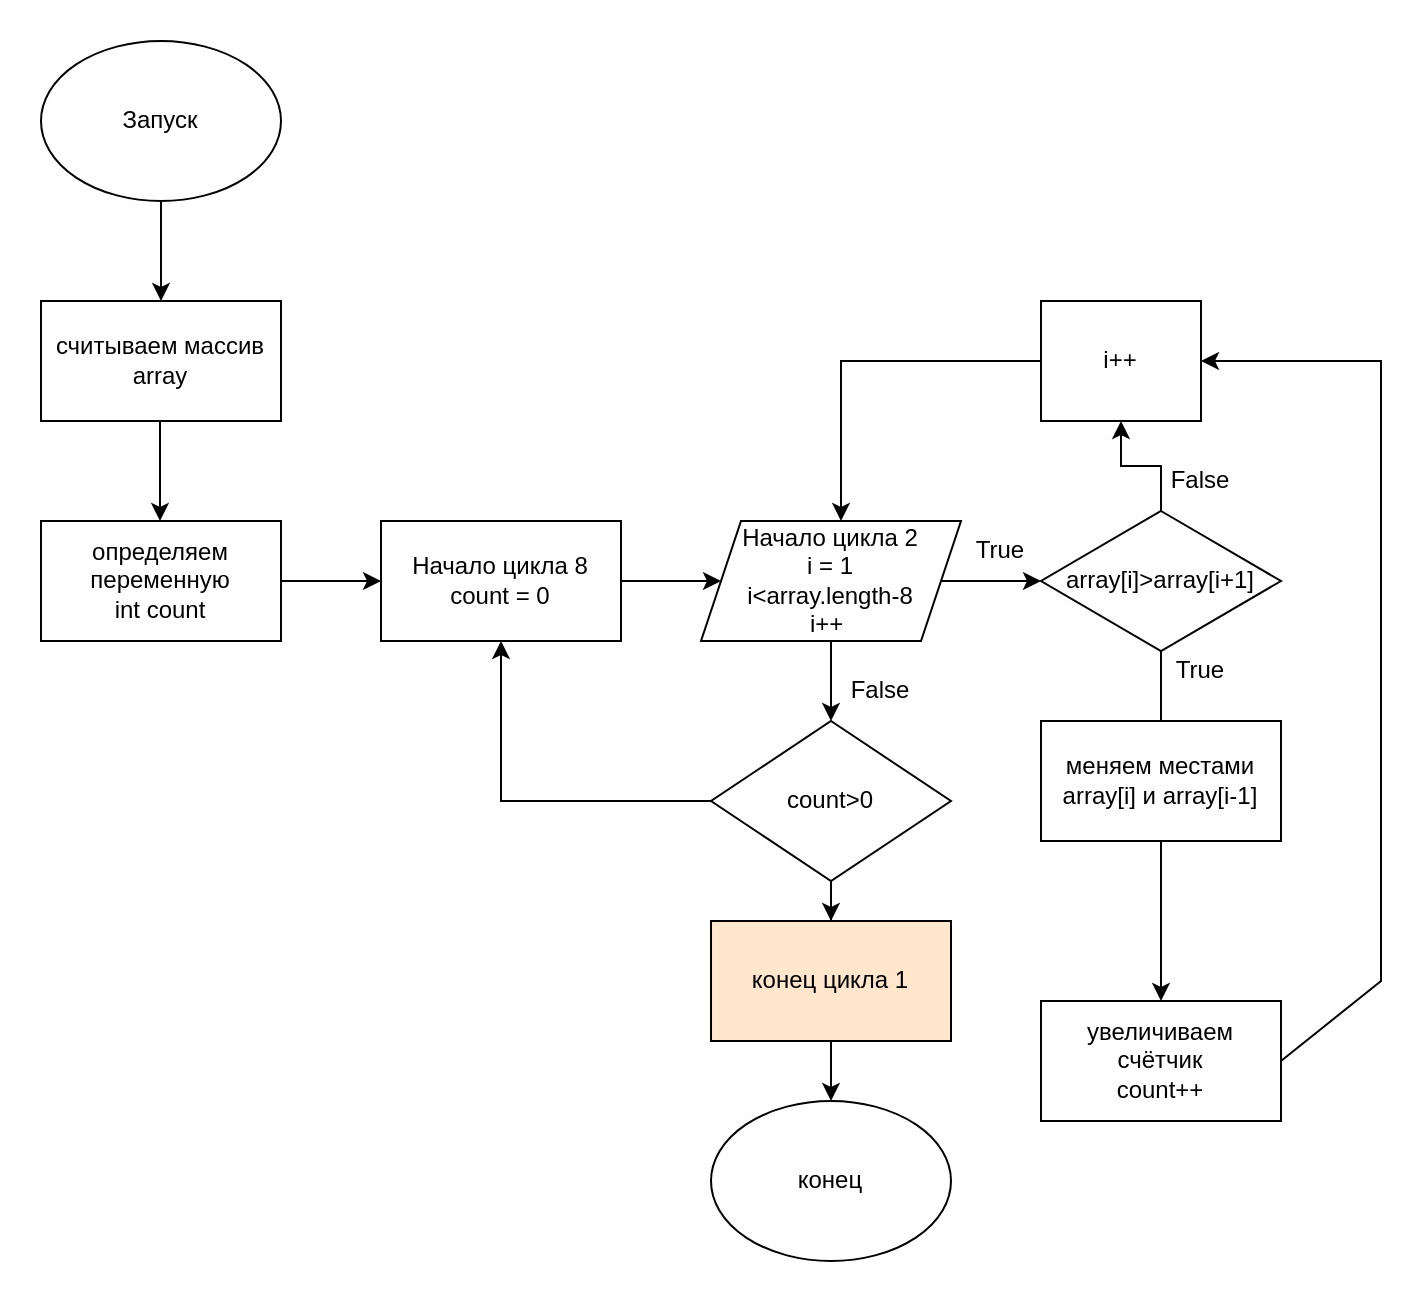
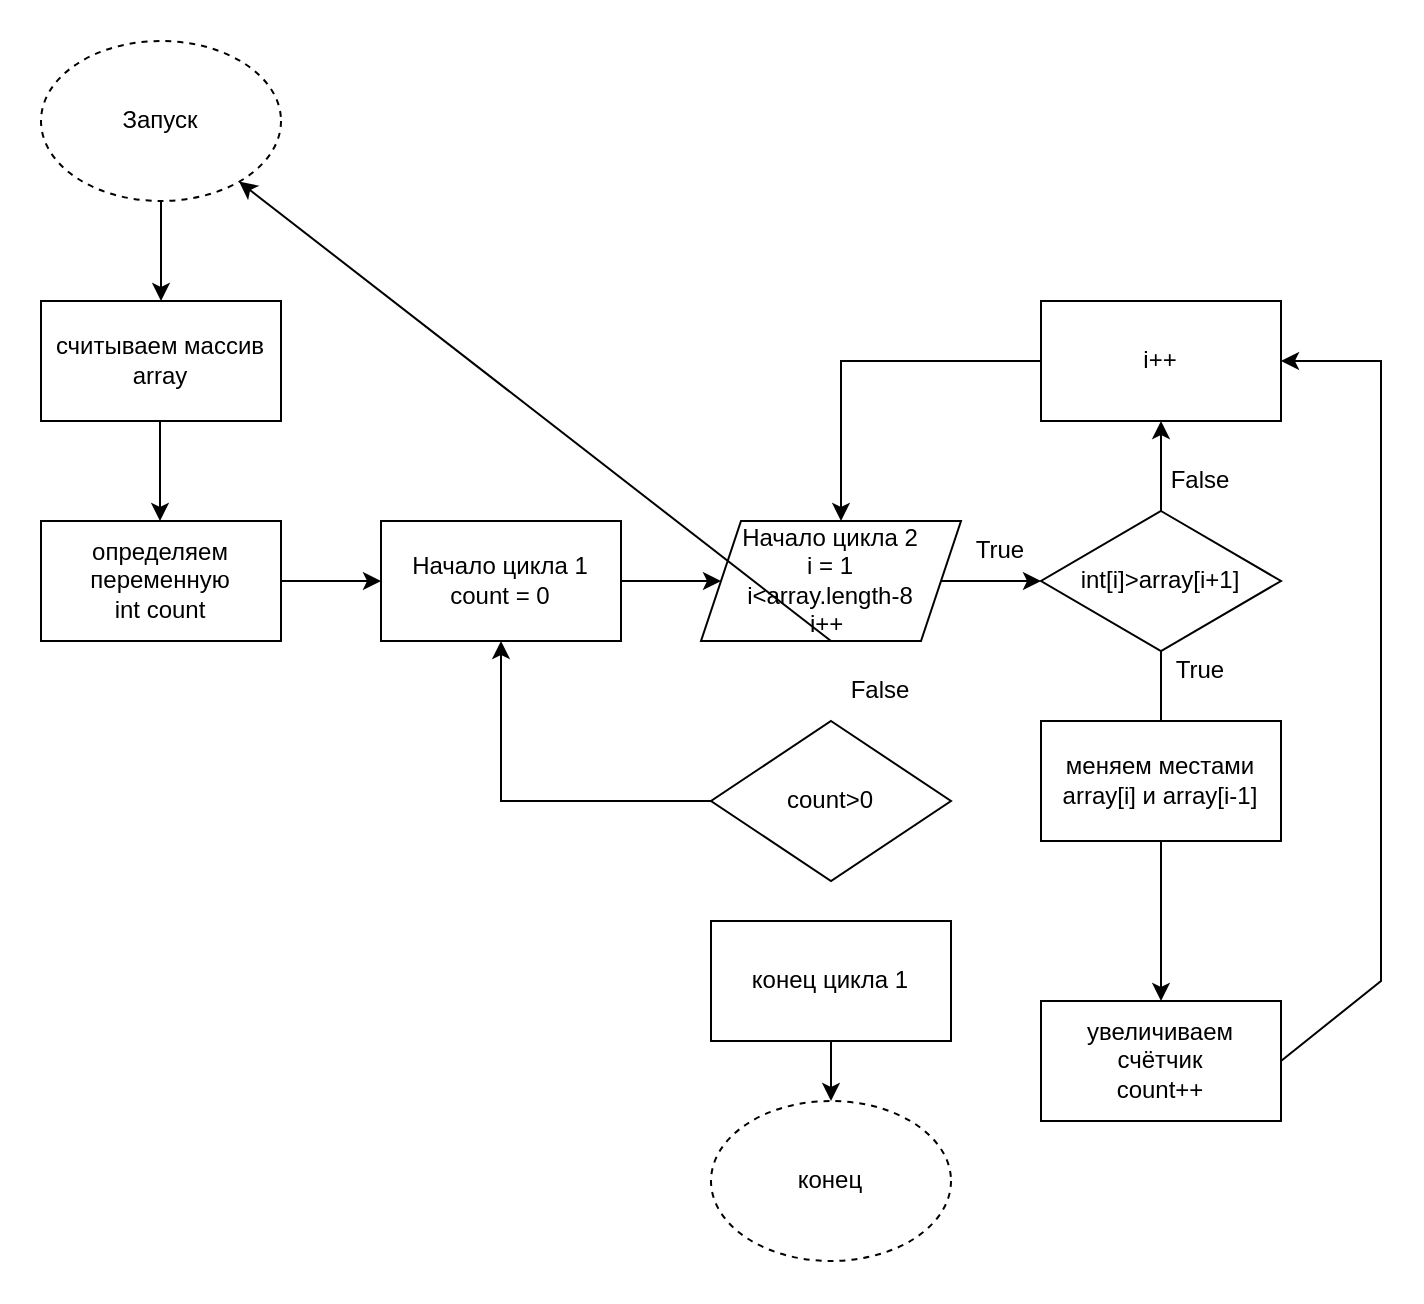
  <mxCell id="0" />
  <mxCell id="1" parent="0" />
- <mxCell id="2" value="Запуск" style="ellipse;whiteSpace=wrap;html=1;" vertex="1" parent="1"><mxGeometry x="20" y="20" width="120" height="80" as="geometry" /></mxCell>
+ <mxCell id="2" value="Запуск" style="ellipse;whiteSpace=wrap;html=1;dashed=1;" vertex="1" parent="1"><mxGeometry x="20" y="20" width="120" height="80" as="geometry" /></mxCell>
  <mxCell id="3" value="" style="edgeStyle=orthogonalEdgeStyle;rounded=0;orthogonalLoop=1;jettySize=auto;html=1;" edge="1" parent="1" source="4" target="15"><mxGeometry relative="1" as="geometry" /></mxCell>
  <mxCell id="4" value="определяем переменную&lt;br&gt;int count" style="rounded=0;whiteSpace=wrap;html=1;" vertex="1" parent="1"><mxGeometry x="20" y="260" width="120" height="60" as="geometry" /></mxCell>
  <mxCell id="5" value="" style="endArrow=classic;html=1;rounded=0;exitX=0.5;exitY=1;exitDx=0;exitDy=0;" edge="1" parent="1" source="2"><mxGeometry width="50" height="50" relative="1" as="geometry"><mxPoint x="250" y="250" as="sourcePoint" /><mxPoint x="80" y="150" as="targetPoint" /></mxGeometry></mxCell>
  <mxCell id="6" value="" style="edgeStyle=orthogonalEdgeStyle;rounded=0;orthogonalLoop=1;jettySize=auto;html=1;" edge="1" parent="1" source="7" target="11"><mxGeometry relative="1" as="geometry" /></mxCell>
  <mxCell id="7" value="Начало цикла 2&lt;br&gt;i = 1&lt;br&gt;i&amp;lt;array.length-8&lt;br&gt;i++&amp;nbsp;" style="shape=parallelogram;perimeter=parallelogramPerimeter;whiteSpace=wrap;html=1;fixedSize=1;" vertex="1" parent="1"><mxGeometry x="350" y="260" width="130" height="60" as="geometry" /></mxCell>
  <mxCell id="8" value="считываем массив array" style="rounded=0;whiteSpace=wrap;html=1;" vertex="1" parent="1"><mxGeometry x="20" y="150" width="120" height="60" as="geometry" /></mxCell>
  <mxCell id="9" value="" style="edgeStyle=orthogonalEdgeStyle;rounded=0;orthogonalLoop=1;jettySize=auto;html=1;endArrow=none;" edge="1" parent="1" source="11" target="13"><mxGeometry relative="1" as="geometry" /></mxCell>
  <mxCell id="10" value="" style="edgeStyle=orthogonalEdgeStyle;rounded=0;orthogonalLoop=1;jettySize=auto;html=1;" edge="1" parent="1" source="11" target="19"><mxGeometry relative="1" as="geometry" /></mxCell>
- <mxCell id="11" value="array[i]&amp;gt;array[i+1]" style="rhombus;whiteSpace=wrap;html=1;" vertex="1" parent="1"><mxGeometry x="520" y="255" width="120" height="70" as="geometry" /></mxCell>
+ <mxCell id="11" value="int[i]&amp;gt;array[i+1]" style="rhombus;whiteSpace=wrap;html=1;" vertex="1" parent="1"><mxGeometry x="520" y="255" width="120" height="70" as="geometry" /></mxCell>
  <mxCell id="12" value="" style="edgeStyle=orthogonalEdgeStyle;rounded=0;orthogonalLoop=1;jettySize=auto;html=1;" edge="1" parent="1" source="13" target="16"><mxGeometry relative="1" as="geometry" /></mxCell>
  <mxCell id="13" value="меняем местами array[i] и array[i-1]" style="rounded=0;whiteSpace=wrap;html=1;" vertex="1" parent="1"><mxGeometry x="520" y="360" width="120" height="60" as="geometry" /></mxCell>
  <mxCell id="14" value="" style="edgeStyle=orthogonalEdgeStyle;rounded=0;orthogonalLoop=1;jettySize=auto;html=1;" edge="1" parent="1" source="15" target="7"><mxGeometry relative="1" as="geometry" /></mxCell>
- <mxCell id="15" value="Начало цикла 8&lt;br&gt;count = 0" style="rounded=0;whiteSpace=wrap;html=1;" vertex="1" parent="1"><mxGeometry x="190" y="260" width="120" height="60" as="geometry" /></mxCell>
+ <mxCell id="15" value="Начало цикла 1&lt;br&gt;count = 0" style="rounded=0;whiteSpace=wrap;html=1;" vertex="1" parent="1"><mxGeometry x="190" y="260" width="120" height="60" as="geometry" /></mxCell>
  <mxCell id="16" value="увеличиваем счётчик&lt;br&gt;count++" style="rounded=0;whiteSpace=wrap;html=1;" vertex="1" parent="1"><mxGeometry x="520" y="500" width="120" height="60" as="geometry" /></mxCell>
- <mxCell id="17" value="" style="edgeStyle=orthogonalEdgeStyle;rounded=0;orthogonalLoop=1;jettySize=auto;html=1;" edge="1" parent="1" source="18" target="22"><mxGeometry relative="1" as="geometry" /></mxCell>
  <mxCell id="18" value="count&amp;gt;0" style="rhombus;whiteSpace=wrap;html=1;" vertex="1" parent="1"><mxGeometry x="355" y="360" width="120" height="80" as="geometry" /></mxCell>
- <mxCell id="19" value="i++" style="rounded=0;whiteSpace=wrap;html=1;" vertex="1" parent="1"><mxGeometry x="520" y="150" width="80" height="60" as="geometry" /></mxCell>
+ <mxCell id="19" value="i++" style="rounded=0;whiteSpace=wrap;html=1;" vertex="1" parent="1"><mxGeometry x="520" y="150" width="120" height="60" as="geometry" /></mxCell>
  <mxCell id="20" value="" style="endArrow=classic;html=1;rounded=0;exitX=0.5;exitY=1;exitDx=0;exitDy=0;startArrow=none;" edge="1" parent="1" source="22" target="21"><mxGeometry width="50" height="50" relative="1" as="geometry"><mxPoint x="270" y="410" as="sourcePoint" /><mxPoint x="70" y="570" as="targetPoint" /></mxGeometry></mxCell>
- <mxCell id="21" value="конец" style="ellipse;whiteSpace=wrap;html=1;" vertex="1" parent="1"><mxGeometry x="355" y="550" width="120" height="80" as="geometry" /></mxCell>
- <mxCell id="22" value="конец цикла 1" style="rounded=0;whiteSpace=wrap;html=1;fillColor=#ffe6cc;" vertex="1" parent="1"><mxGeometry x="355" y="460" width="120" height="60" as="geometry" /></mxCell>
+ <mxCell id="21" value="конец" style="ellipse;whiteSpace=wrap;html=1;dashed=1;" vertex="1" parent="1"><mxGeometry x="355" y="550" width="120" height="80" as="geometry" /></mxCell>
+ <mxCell id="22" value="конец цикла 1" style="rounded=0;whiteSpace=wrap;html=1;" vertex="1" parent="1"><mxGeometry x="355" y="460" width="120" height="60" as="geometry" /></mxCell>
  <mxCell id="23" value="" style="endArrow=classic;html=1;rounded=0;exitX=0.5;exitY=1;exitDx=0;exitDy=0;" edge="1" parent="1"><mxGeometry width="50" height="50" relative="1" as="geometry"><mxPoint x="79.5" y="210" as="sourcePoint" /><mxPoint x="79.5" y="260" as="targetPoint" /></mxGeometry></mxCell>
  <mxCell id="24" value="" style="endArrow=classic;html=1;rounded=0;exitX=0;exitY=0.5;exitDx=0;exitDy=0;" edge="1" parent="1" source="19"><mxGeometry width="50" height="50" relative="1" as="geometry"><mxPoint x="270" y="400" as="sourcePoint" /><mxPoint x="420" y="260" as="targetPoint" /><Array as="points"><mxPoint x="420" y="180" /></Array></mxGeometry></mxCell>
- <mxCell id="25" value="" style="endArrow=classic;html=1;rounded=0;entryX=0.5;entryY=0;entryDx=0;entryDy=0;exitX=0.5;exitY=1;exitDx=0;exitDy=0;" edge="1" parent="1" source="7" target="18"><mxGeometry width="50" height="50" relative="1" as="geometry"><mxPoint x="270" y="400" as="sourcePoint" /><mxPoint x="320" y="350" as="targetPoint" /></mxGeometry></mxCell>
+ <mxCell id="25" value="" style="endArrow=classic;html=1;rounded=0;exitX=0.5;exitY=1;exitDx=0;exitDy=0;" edge="1" parent="1" source="7" target="2"><mxGeometry width="50" height="50" relative="1" as="geometry"><mxPoint x="270" y="400" as="sourcePoint" /><mxPoint x="320" y="350" as="targetPoint" /></mxGeometry></mxCell>
  <mxCell id="26" value="" style="endArrow=classic;html=1;rounded=0;exitX=0;exitY=0.5;exitDx=0;exitDy=0;entryX=0.5;entryY=1;entryDx=0;entryDy=0;" edge="1" parent="1" source="18" target="15"><mxGeometry width="50" height="50" relative="1" as="geometry"><mxPoint x="270" y="400" as="sourcePoint" /><mxPoint x="320" y="350" as="targetPoint" /><Array as="points"><mxPoint x="250" y="400" /></Array></mxGeometry></mxCell>
  <mxCell id="27" value="" style="endArrow=classic;html=1;rounded=0;entryX=1;entryY=0.5;entryDx=0;entryDy=0;exitX=1;exitY=0.5;exitDx=0;exitDy=0;" edge="1" parent="1" source="16" target="19"><mxGeometry width="50" height="50" relative="1" as="geometry"><mxPoint x="270" y="400" as="sourcePoint" /><mxPoint x="320" y="350" as="targetPoint" /><Array as="points"><mxPoint x="690" y="490" /><mxPoint x="690" y="180" /></Array></mxGeometry></mxCell>
  <mxCell id="28" value="True" style="text;html=1;strokeColor=none;fillColor=none;align=center;verticalAlign=middle;whiteSpace=wrap;rounded=0;" vertex="1" parent="1"><mxGeometry x="470" y="260" width="60" height="30" as="geometry" /></mxCell>
  <mxCell id="29" value="False" style="text;html=1;strokeColor=none;fillColor=none;align=center;verticalAlign=middle;whiteSpace=wrap;rounded=0;" vertex="1" parent="1"><mxGeometry x="410" y="330" width="60" height="30" as="geometry" /></mxCell>
  <mxCell id="30" value="False" style="text;html=1;strokeColor=none;fillColor=none;align=center;verticalAlign=middle;whiteSpace=wrap;rounded=0;" vertex="1" parent="1"><mxGeometry x="570" y="225" width="60" height="30" as="geometry" /></mxCell>
  <mxCell id="31" value="True" style="text;html=1;strokeColor=none;fillColor=none;align=center;verticalAlign=middle;whiteSpace=wrap;rounded=0;" vertex="1" parent="1"><mxGeometry x="570" y="320" width="60" height="30" as="geometry" /></mxCell>
